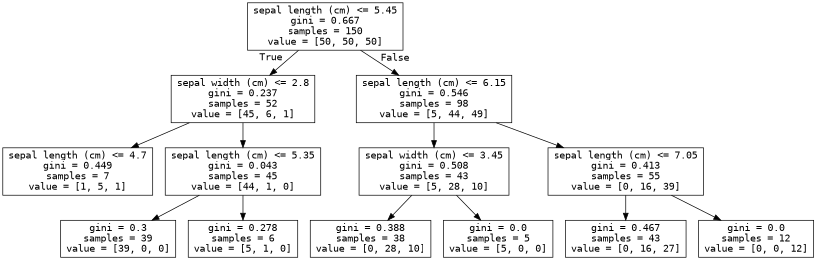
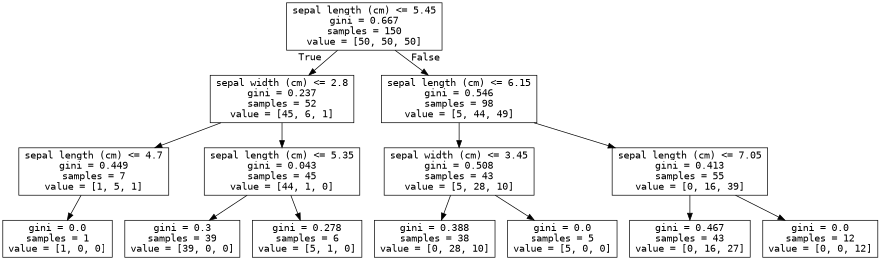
  digraph {
    fontname="DejaVu Sans Mono"
    node [fontname="DejaVu Sans Mono" shape=box]
    edge [fontname="DejaVu Sans Mono"]
    n1 [label="sepal length (cm) <= 5.45\ngini = 0.667\nsamples = 150\nvalue = [50, 50, 50]"]
    n2 [label="sepal width (cm) <= 2.8\ngini = 0.237\nsamples = 52\nvalue = [45, 6, 1]"]
    n3 [label="sepal length (cm) <= 6.15\ngini = 0.546\nsamples = 98\nvalue = [5, 44, 49]"]
    n4 [label="sepal length (cm) <= 4.7\ngini = 0.449\nsamples = 7\nvalue = [1, 5, 1]"]
    n5 [label="sepal length (cm) <= 5.35\ngini = 0.043\nsamples = 45\nvalue = [44, 1, 0]"]
    n6 [label="sepal width (cm) <= 3.45\ngini = 0.508\nsamples = 43\nvalue = [5, 28, 10]"]
    n7 [label="sepal length (cm) <= 7.05\ngini = 0.413\nsamples = 55\nvalue = [0, 16, 39]"]
+   n8 [label="gini = 0.0\nsamples = 1\nvalue = [1, 0, 0]"]
    n9 [label="gini = 0.3\nsamples = 39\nvalue = [39, 0, 0]"]
    n10 [label="gini = 0.278\nsamples = 6\nvalue = [5, 1, 0]"]
    n11 [label="gini = 0.388\nsamples = 38\nvalue = [0, 28, 10]"]
    n12 [label="gini = 0.0\nsamples = 5\nvalue = [5, 0, 0]"]
    n13 [label="gini = 0.467\nsamples = 43\nvalue = [0, 16, 27]"]
    n14 [label="gini = 0.0\nsamples = 12\nvalue = [0, 0, 12]"]
    n1 -> n2 [headlabel=True labelangle=45 labeldistance=2.5]
    n1 -> n3 [headlabel=False labelangle=-45 labeldistance=2.5]
    n2 -> n4
    n2 -> n5
    n3 -> n6
    n3 -> n7
+   n4 -> n8
    n5 -> n9
    n5 -> n10
    n6 -> n11
    n6 -> n12
    n7 -> n13
    n7 -> n14
  }
